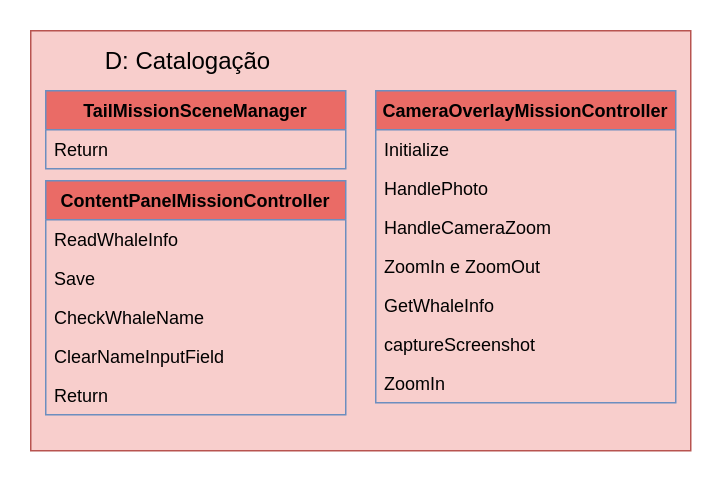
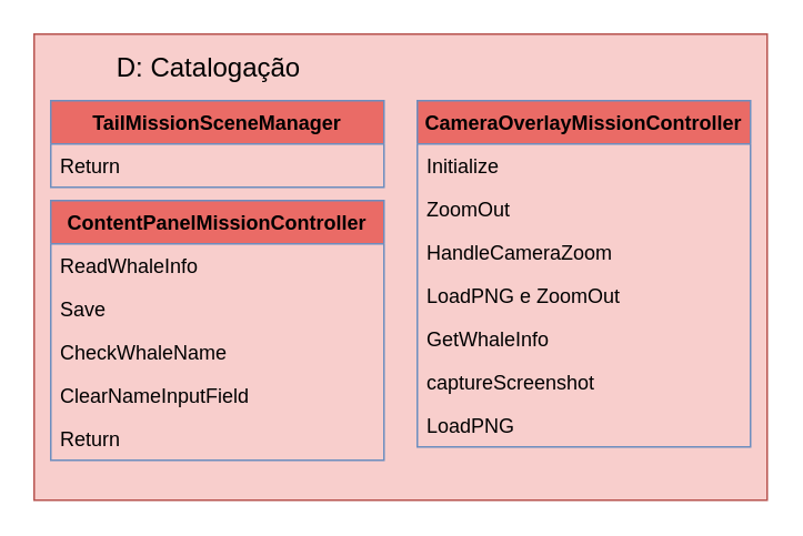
  <mxCell id="0" />
  <mxCell id="1" parent="0" />
  <mxCell id="2" value="" style="rounded=0;whiteSpace=wrap;html=1;fillColor=#f8cecc;strokeColor=#b85450;" vertex="1" parent="1"><mxGeometry x="20" y="20" width="440" height="280" as="geometry" /></mxCell>
  <mxCell id="3" value="&lt;font style=&quot;font-size: 16px&quot;&gt;D: Catalogação&lt;/font&gt;&lt;font style=&quot;font-size: 16px&quot;&gt;&lt;br&gt;&lt;/font&gt;" style="text;html=1;strokeColor=none;fillColor=none;align=center;verticalAlign=middle;whiteSpace=wrap;rounded=0;" vertex="1" parent="1"><mxGeometry x="28.25" y="30" width="193.5" height="20" as="geometry" /></mxCell>
  <mxCell id="4" value="TailMissionSceneManager" style="swimlane;fontStyle=1;align=center;verticalAlign=top;childLayout=stackLayout;horizontal=1;startSize=26;horizontalStack=0;resizeParent=1;resizeParentMax=0;resizeLast=0;collapsible=1;marginBottom=0;fillColor=#EA6B66;strokeColor=#6c8ebf;" vertex="1" parent="1"><mxGeometry x="30" y="60" width="200" height="52" as="geometry" /></mxCell>
  <mxCell id="5" value="Return" style="text;strokeColor=none;fillColor=none;align=left;verticalAlign=top;spacingLeft=4;spacingRight=4;overflow=hidden;rotatable=0;points=[[0,0.5],[1,0.5]];portConstraint=eastwest;" vertex="1" parent="4"><mxGeometry y="26" width="200" height="26" as="geometry" /></mxCell>
  <mxCell id="6" value="CameraOverlayMissionController" style="swimlane;fontStyle=1;align=center;verticalAlign=top;childLayout=stackLayout;horizontal=1;startSize=26;horizontalStack=0;resizeParent=1;resizeParentMax=0;resizeLast=0;collapsible=1;marginBottom=0;fillColor=#EA6B66;strokeColor=#6c8ebf;" vertex="1" parent="1"><mxGeometry x="250" y="60" width="200" height="208" as="geometry" /></mxCell>
  <mxCell id="7" value="Initialize" style="text;strokeColor=none;fillColor=none;align=left;verticalAlign=top;spacingLeft=4;spacingRight=4;overflow=hidden;rotatable=0;points=[[0,0.5],[1,0.5]];portConstraint=eastwest;" vertex="1" parent="6"><mxGeometry y="26" width="200" height="26" as="geometry" /></mxCell>
- <mxCell id="8" value="HandlePhoto" style="text;strokeColor=none;fillColor=none;align=left;verticalAlign=top;spacingLeft=4;spacingRight=4;overflow=hidden;rotatable=0;points=[[0,0.5],[1,0.5]];portConstraint=eastwest;" vertex="1" parent="6"><mxGeometry y="52" width="200" height="26" as="geometry" /></mxCell>
+ <mxCell id="8" value="ZoomOut" style="text;strokeColor=none;fillColor=none;align=left;verticalAlign=top;spacingLeft=4;spacingRight=4;overflow=hidden;rotatable=0;points=[[0,0.5],[1,0.5]];portConstraint=eastwest;" vertex="1" parent="6"><mxGeometry y="52" width="200" height="26" as="geometry" /></mxCell>
  <mxCell id="9" value="HandleCameraZoom" style="text;strokeColor=none;fillColor=none;align=left;verticalAlign=top;spacingLeft=4;spacingRight=4;overflow=hidden;rotatable=0;points=[[0,0.5],[1,0.5]];portConstraint=eastwest;" vertex="1" parent="6"><mxGeometry y="78" width="200" height="26" as="geometry" /></mxCell>
- <mxCell id="10" value="ZoomIn e ZoomOut" style="text;strokeColor=none;fillColor=none;align=left;verticalAlign=top;spacingLeft=4;spacingRight=4;overflow=hidden;rotatable=0;points=[[0,0.5],[1,0.5]];portConstraint=eastwest;" vertex="1" parent="6"><mxGeometry y="104" width="200" height="26" as="geometry" /></mxCell>
+ <mxCell id="10" value="LoadPNG e ZoomOut" style="text;strokeColor=none;fillColor=none;align=left;verticalAlign=top;spacingLeft=4;spacingRight=4;overflow=hidden;rotatable=0;points=[[0,0.5],[1,0.5]];portConstraint=eastwest;" vertex="1" parent="6"><mxGeometry y="104" width="200" height="26" as="geometry" /></mxCell>
  <mxCell id="11" value="GetWhaleInfo" style="text;strokeColor=none;fillColor=none;align=left;verticalAlign=top;spacingLeft=4;spacingRight=4;overflow=hidden;rotatable=0;points=[[0,0.5],[1,0.5]];portConstraint=eastwest;" vertex="1" parent="6"><mxGeometry y="130" width="200" height="26" as="geometry" /></mxCell>
  <mxCell id="12" value="captureScreenshot" style="text;strokeColor=none;fillColor=none;align=left;verticalAlign=top;spacingLeft=4;spacingRight=4;overflow=hidden;rotatable=0;points=[[0,0.5],[1,0.5]];portConstraint=eastwest;" vertex="1" parent="6"><mxGeometry y="156" width="200" height="26" as="geometry" /></mxCell>
- <mxCell id="13" value="ZoomIn" style="text;strokeColor=none;fillColor=none;align=left;verticalAlign=top;spacingLeft=4;spacingRight=4;overflow=hidden;rotatable=0;points=[[0,0.5],[1,0.5]];portConstraint=eastwest;" vertex="1" parent="6"><mxGeometry y="182" width="200" height="26" as="geometry" /></mxCell>
+ <mxCell id="13" value="LoadPNG" style="text;strokeColor=none;fillColor=none;align=left;verticalAlign=top;spacingLeft=4;spacingRight=4;overflow=hidden;rotatable=0;points=[[0,0.5],[1,0.5]];portConstraint=eastwest;" vertex="1" parent="6"><mxGeometry y="182" width="200" height="26" as="geometry" /></mxCell>
  <mxCell id="14" value="ContentPanelMissionController" style="swimlane;fontStyle=1;align=center;verticalAlign=top;childLayout=stackLayout;horizontal=1;startSize=26;horizontalStack=0;resizeParent=1;resizeParentMax=0;resizeLast=0;collapsible=1;marginBottom=0;fillColor=#EA6B66;strokeColor=#6c8ebf;" vertex="1" parent="1"><mxGeometry x="30" y="120" width="200" height="156" as="geometry" /></mxCell>
  <mxCell id="15" value="ReadWhaleInfo" style="text;strokeColor=none;fillColor=none;align=left;verticalAlign=top;spacingLeft=4;spacingRight=4;overflow=hidden;rotatable=0;points=[[0,0.5],[1,0.5]];portConstraint=eastwest;" vertex="1" parent="14"><mxGeometry y="26" width="200" height="26" as="geometry" /></mxCell>
  <mxCell id="16" value="Save" style="text;strokeColor=none;fillColor=none;align=left;verticalAlign=top;spacingLeft=4;spacingRight=4;overflow=hidden;rotatable=0;points=[[0,0.5],[1,0.5]];portConstraint=eastwest;" vertex="1" parent="14"><mxGeometry y="52" width="200" height="26" as="geometry" /></mxCell>
  <mxCell id="17" value="CheckWhaleName" style="text;strokeColor=none;fillColor=none;align=left;verticalAlign=top;spacingLeft=4;spacingRight=4;overflow=hidden;rotatable=0;points=[[0,0.5],[1,0.5]];portConstraint=eastwest;" vertex="1" parent="14"><mxGeometry y="78" width="200" height="26" as="geometry" /></mxCell>
  <mxCell id="18" value="ClearNameInputField" style="text;strokeColor=none;fillColor=none;align=left;verticalAlign=top;spacingLeft=4;spacingRight=4;overflow=hidden;rotatable=0;points=[[0,0.5],[1,0.5]];portConstraint=eastwest;" vertex="1" parent="14"><mxGeometry y="104" width="200" height="26" as="geometry" /></mxCell>
  <mxCell id="19" value="Return" style="text;strokeColor=none;fillColor=none;align=left;verticalAlign=top;spacingLeft=4;spacingRight=4;overflow=hidden;rotatable=0;points=[[0,0.5],[1,0.5]];portConstraint=eastwest;" vertex="1" parent="14"><mxGeometry y="130" width="200" height="26" as="geometry" /></mxCell>
